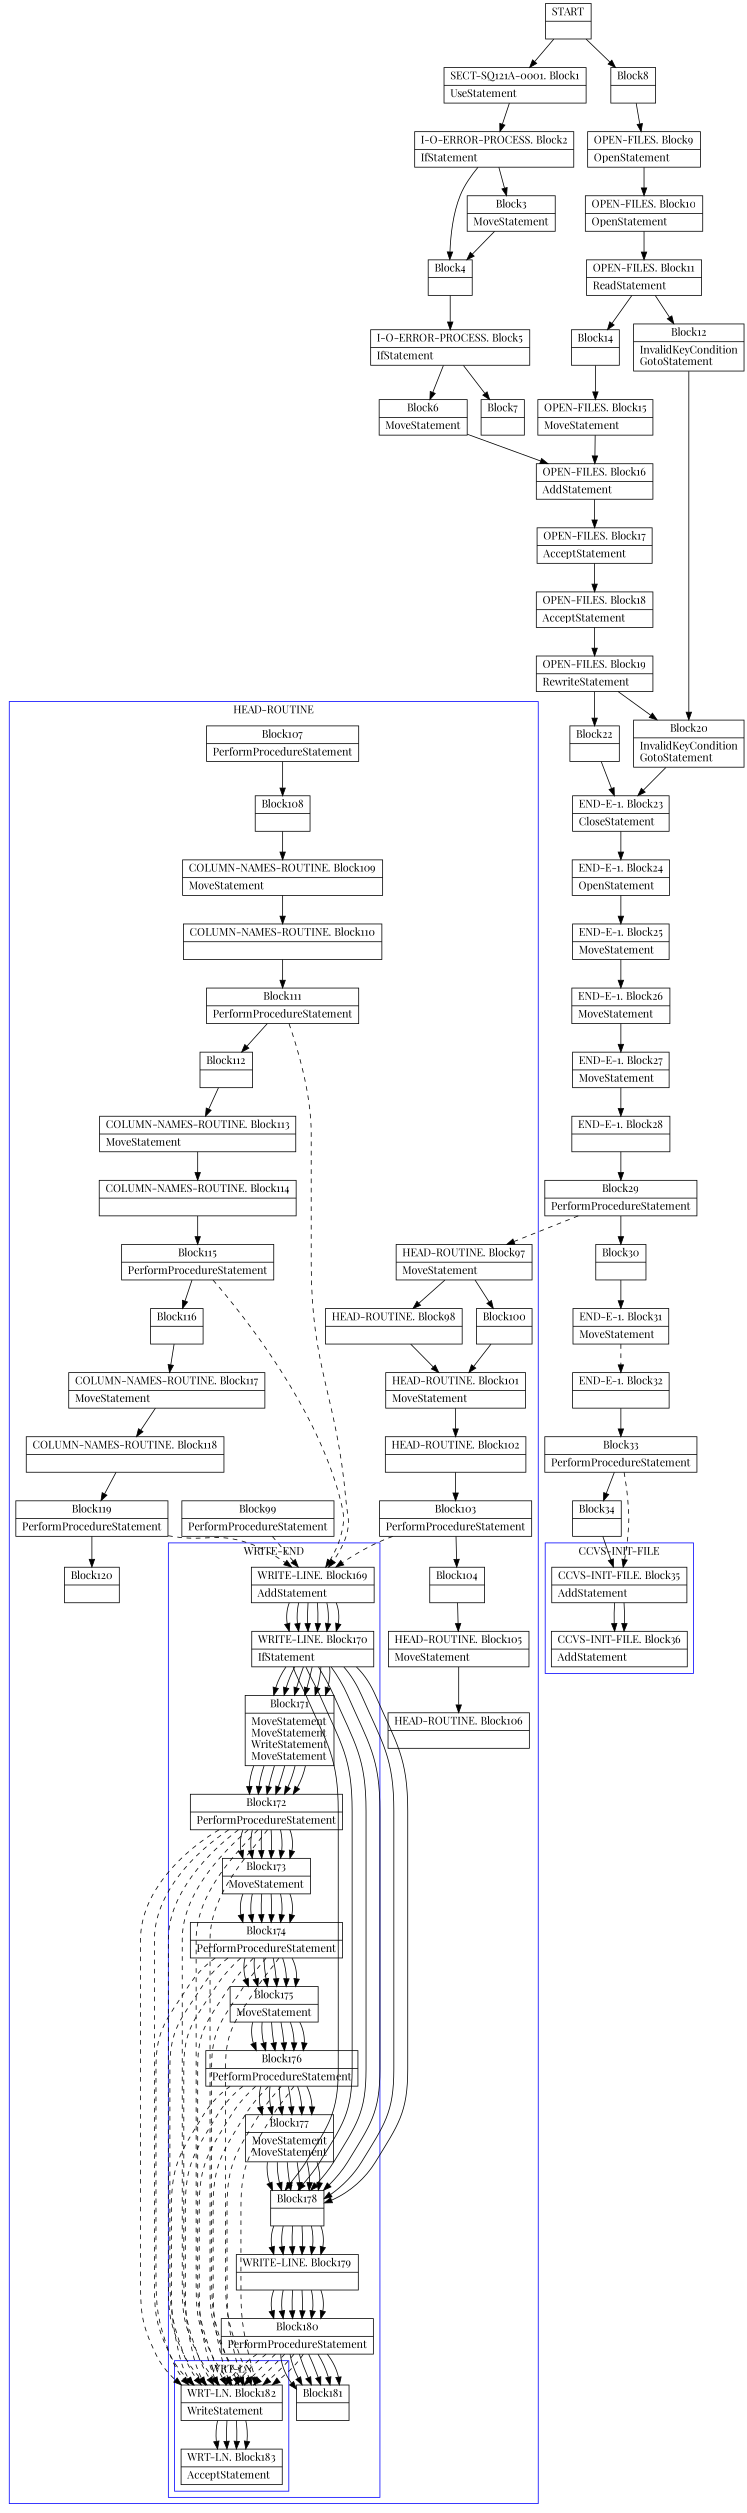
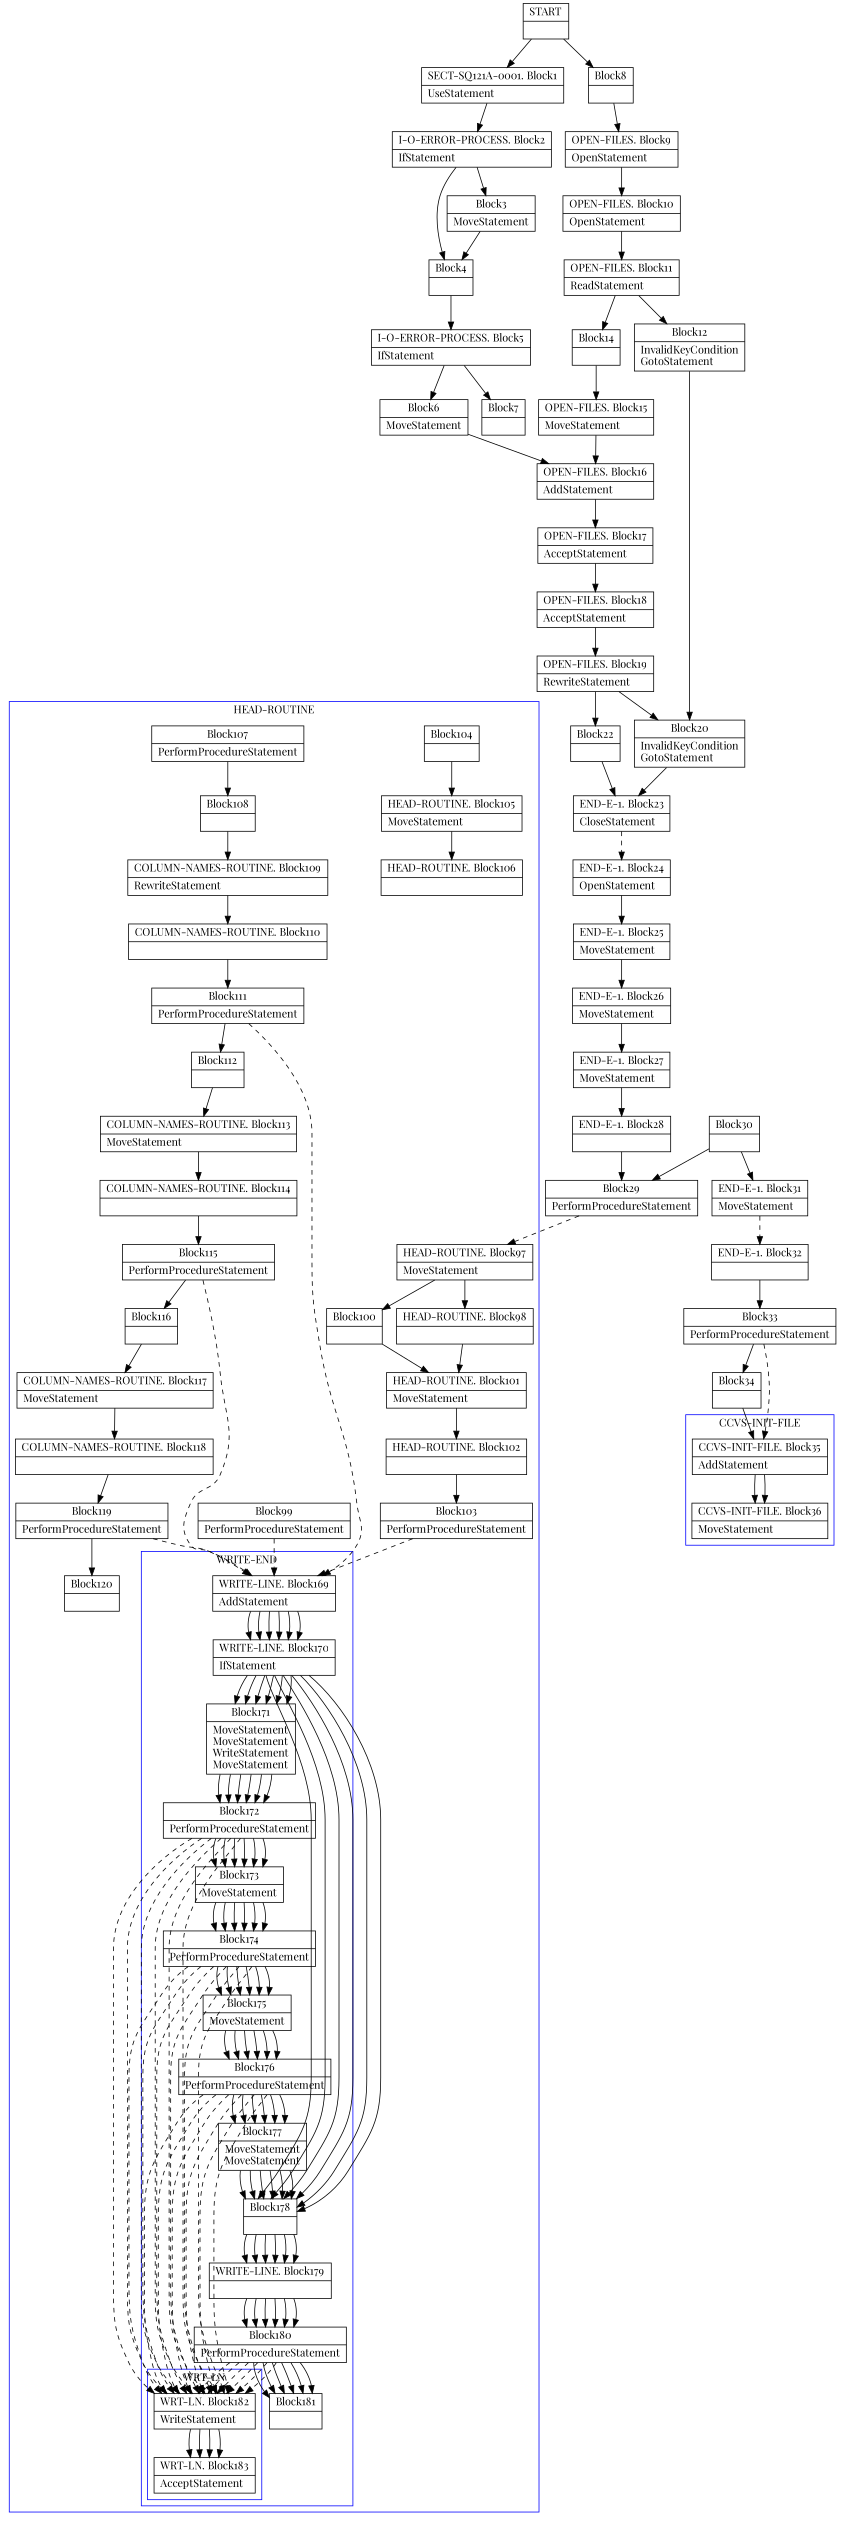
  digraph {
    compound=true
    fontname="Playfair Display"
    node [fontname="Playfair Display" shape=record]
    edge [arrowtail=empty fontname="Playfair Display"]
    n1 [label="{WRT-LN. Block182|WriteStatement\l}"]
    n2 [label="{WRT-LN. Block183|AcceptStatement\l}"]
    n3 [label="{WRITE-LINE. Block169|AddStatement\l}"]
    n4 [label="{WRITE-LINE. Block170|IfStatement\l}"]
    n5 [label="{Block171|MoveStatement\lMoveStatement\lWriteStatement\lMoveStatement\l}"]
    n6 [label="{Block178|}"]
    n7 [label="{Block172|PerformProcedureStatement\l}"]
    n8 [label="{Block173|MoveStatement\l}"]
    n9 [label="{Block174|PerformProcedureStatement\l}"]
    n10 [label="{Block175|MoveStatement\l}"]
    n11 [label="{Block176|PerformProcedureStatement\l}"]
    n12 [label="{Block177|MoveStatement\lMoveStatement\l}"]
    n13 [label="{WRITE-LINE. Block179|}"]
    n14 [label="{Block180|PerformProcedureStatement\l}"]
    n15 [label="{Block181|}"]
    n16 [label="{HEAD-ROUTINE. Block97|MoveStatement\l}"]
    n17 [label="{HEAD-ROUTINE. Block98|}"]
    n18 [label="{Block99|PerformProcedureStatement\l}"]
    n19 [label="{Block100|}"]
    n20 [label="{HEAD-ROUTINE. Block101|MoveStatement\l}"]
    n21 [label="{HEAD-ROUTINE. Block102|}"]
    n22 [label="{Block103|PerformProcedureStatement\l}"]
    n23 [label="{Block104|}"]
    n24 [label="{HEAD-ROUTINE. Block105|MoveStatement\l}"]
    n25 [label="{HEAD-ROUTINE. Block106|}"]
    n26 [label="{Block107|PerformProcedureStatement\l}"]
    n27 [label="{Block108|}"]
-   n28 [label="{COLUMN-NAMES-ROUTINE. Block109|MoveStatement\l}"]
+   n28 [label="{COLUMN-NAMES-ROUTINE. Block109|RewriteStatement\l}"]
    n29 [label="{COLUMN-NAMES-ROUTINE. Block110|}"]
    n30 [label="{Block111|PerformProcedureStatement\l}"]
    n31 [label="{Block112|}"]
    n32 [label="{COLUMN-NAMES-ROUTINE. Block113|MoveStatement\l}"]
    n33 [label="{COLUMN-NAMES-ROUTINE. Block114|}"]
    n34 [label="{Block115|PerformProcedureStatement\l}"]
    n35 [label="{Block116|}"]
    n36 [label="{COLUMN-NAMES-ROUTINE. Block117|MoveStatement\l}"]
    n37 [label="{COLUMN-NAMES-ROUTINE. Block118|}"]
    n38 [label="{Block119|PerformProcedureStatement\l}"]
    n39 [label="{Block120|}"]
    n40 [label="{CCVS-INIT-FILE. Block35|AddStatement\l}"]
-   n41 [label="{CCVS-INIT-FILE. Block36|AddStatement\l}"]
+   n41 [label="{CCVS-INIT-FILE. Block36|MoveStatement\l}"]
    n42 [label="{START|}"]
    n43 [label="{SECT-SQ121A-0001. Block1|UseStatement\l}"]
    n44 [label="{Block8|}"]
    n45 [label="{I-O-ERROR-PROCESS. Block2|IfStatement\l}"]
    n46 [label="{OPEN-FILES. Block9|OpenStatement\l}"]
    n47 [label="{Block3|MoveStatement\l}"]
    n48 [label="{Block4|}"]
    n49 [label="{I-O-ERROR-PROCESS. Block5|IfStatement\l}"]
    n50 [label="{Block6|MoveStatement\l}"]
    n51 [label="{Block7|}"]
    n52 [label="{OPEN-FILES. Block16|AddStatement\l}"]
    n53 [label="{OPEN-FILES. Block10|OpenStatement\l}"]
    n54 [label="{OPEN-FILES. Block11|ReadStatement\l}"]
    n55 [label="{Block12|InvalidKeyCondition\lGotoStatement\l}"]
    n56 [label="{Block14|}"]
    n57 [label="{Block20|InvalidKeyCondition\lGotoStatement\l}"]
    n58 [label="{OPEN-FILES. Block15|MoveStatement\l}"]
    n59 [label="{END-E-1. Block23|CloseStatement\l}"]
    n60 [label="{END-E-1. Block24|OpenStatement\l}"]
    n61 [label="{END-E-1. Block25|MoveStatement\l}"]
    n62 [label="{END-E-1. Block26|MoveStatement\l}"]
    n63 [label="{END-E-1. Block27|MoveStatement\l}"]
    n64 [label="{END-E-1. Block28|}"]
    n65 [label="{Block29|PerformProcedureStatement\l}"]
    n66 [label="{Block30|}"]
    n67 [label="{END-E-1. Block31|MoveStatement\l}"]
    n68 [label="{END-E-1. Block32|}"]
    n69 [label="{Block33|PerformProcedureStatement\l}"]
    n70 [label="{Block34|}"]
    n71 [label="{OPEN-FILES. Block17|AcceptStatement\l}"]
    n72 [label="{OPEN-FILES. Block18|AcceptStatement\l}"]
    n73 [label="{OPEN-FILES. Block19|RewriteStatement\l}"]
    n74 [label="{Block22|}"]
    subgraph cluster_1 {
      color=blue
      label="HEAD-ROUTINE"
      n16
      n17
      n18
      n19
      n20
      n21
      n22
      n23
      n24
      n25
      n26
      n27
      n28
      n29
      n30
      n31
      n32
      n33
      n34
      n35
      n36
      n37
      n38
      n39
      subgraph cluster_2 {
        color=blue
        label="WRITE-END"
        n3
        n4
        n5
        n6
        n7
        n8
        n9
        n10
        n11
        n12
        n13
        n14
        n15
        subgraph cluster_3 {
          color=blue
          label="WRT-LN"
          n1
          n2
        }
        subgraph cluster_4 {
          color=blue
          label="WRT-LN"
        }
        subgraph cluster_5 {
          color=blue
          label="WRT-LN"
        }
        subgraph cluster_6 {
          color=blue
          label="WRT-LN"
        }
      }
      subgraph cluster_7 {
        color=blue
        label="WRITE-LINE"
      }
      subgraph cluster_8 {
        color=blue
        label="WRITE-LINE"
      }
      subgraph cluster_9 {
        color=blue
        label="WRITE-LINE"
      }
      subgraph cluster_10 {
        color=blue
        label="WRITE-LINE"
      }
      subgraph cluster_11 {
        color=blue
        label="WRITE-LINE"
      }
    }
    subgraph cluster_12 {
      color=blue
      label="CCVS-INIT-FILE"
      n40
      n41
    }
    n1 -> n2
    n1 -> n2
    n1 -> n2
    n1 -> n2
    n3 -> n4
    n3 -> n4
    n3 -> n4
    n3 -> n4
    n3 -> n4
    n3 -> n4
    n4 -> n5
    n4 -> n5
    n4 -> n5
    n4 -> n5
    n4 -> n5
    n4 -> n5
    n4 -> n6
    n4 -> n6
    n4 -> n6
    n4 -> n6
    n4 -> n6
    n4 -> n6
    n5 -> n7
    n5 -> n7
    n5 -> n7
    n5 -> n7
    n5 -> n7
    n5 -> n7
    n6 -> n13
    n6 -> n13
    n6 -> n13
    n6 -> n13
    n6 -> n13
    n6 -> n13
    n7 -> n1 [style=dashed]
    n7 -> n1 [style=dashed]
    n7 -> n1 [style=dashed]
    n7 -> n1 [style=dashed]
    n7 -> n1 [style=dashed]
    n7 -> n1 [style=dashed]
    n7 -> n8
    n7 -> n8
    n7 -> n8
    n7 -> n8
    n7 -> n8
    n7 -> n8
    n8 -> n9
    n8 -> n9
    n8 -> n9
    n8 -> n9
    n8 -> n9
    n8 -> n9
    n9 -> n1 [style=dashed]
    n9 -> n1 [style=dashed]
    n9 -> n1 [style=dashed]
    n9 -> n1 [style=dashed]
    n9 -> n1 [style=dashed]
    n9 -> n1 [style=dashed]
    n9 -> n10
    n9 -> n10
    n9 -> n10
    n9 -> n10
    n9 -> n10
    n9 -> n10
    n10 -> n11
    n10 -> n11
    n10 -> n11
    n10 -> n11
    n10 -> n11
    n10 -> n11
    n11 -> n1 [style=dashed]
    n11 -> n1 [style=dashed]
    n11 -> n1 [style=dashed]
    n11 -> n1 [style=dashed]
    n11 -> n1 [style=dashed]
    n11 -> n1 [style=dashed]
    n11 -> n12
    n11 -> n12
    n11 -> n12
    n11 -> n12
    n11 -> n12
    n11 -> n12
    n12 -> n6
    n12 -> n6
    n12 -> n6
    n12 -> n6
    n12 -> n6
    n12 -> n6
    n13 -> n14
    n13 -> n14
    n13 -> n14
    n13 -> n14
    n13 -> n14
    n13 -> n14
    n14 -> n1 [style=dashed]
    n14 -> n1 [style=dashed]
    n14 -> n1 [style=dashed]
    n14 -> n1 [style=dashed]
    n14 -> n1 [style=dashed]
    n14 -> n1 [style=dashed]
    n14 -> n15
    n14 -> n15
    n14 -> n15
    n14 -> n15
    n14 -> n15
    n14 -> n15
    n16 -> n17
    n16 -> n19
    n17 -> n20
    n18 -> n3 [style=dashed]
    n19 -> n20
    n20 -> n21
    n21 -> n22
    n22 -> n3 [style=dashed]
-   n22 -> n23
    n23 -> n24
    n24 -> n25
    n26 -> n27
    n27 -> n28
    n28 -> n29
    n29 -> n30
    n30 -> n3 [style=dashed]
    n30 -> n31
    n31 -> n32
    n32 -> n33
    n33 -> n34
    n34 -> n3 [style=dashed]
    n34 -> n35
    n35 -> n36
    n36 -> n37
    n37 -> n38
    n38 -> n3 [style=dashed]
    n38 -> n39
    n40 -> n41
    n40 -> n41
    n42 -> n43
    n42 -> n44
    n43 -> n45
    n44 -> n46
    n45 -> n47
    n45 -> n48
    n46 -> n53
    n47 -> n48
    n48 -> n49
    n49 -> n50
    n49 -> n51
    n50 -> n52
    n52 -> n71
    n53 -> n54
    n54 -> n55
    n54 -> n56
    n55 -> n57
    n56 -> n58
    n57 -> n59
    n58 -> n52
-   n59 -> n60
+   n59 -> n60 [style=dashed]
    n60 -> n61
    n61 -> n62
    n62 -> n63
    n63 -> n64
    n64 -> n65
    n65 -> n16 [style=dashed]
-   n65 -> n66
+   n66 -> n65
    n66 -> n67
    n67 -> n68 [style=dashed]
    n68 -> n69
    n69 -> n40 [style=dashed]
    n69 -> n70
    n70 -> n40
    n71 -> n72
    n72 -> n73
    n73 -> n57
    n73 -> n74
    n74 -> n59
  }
